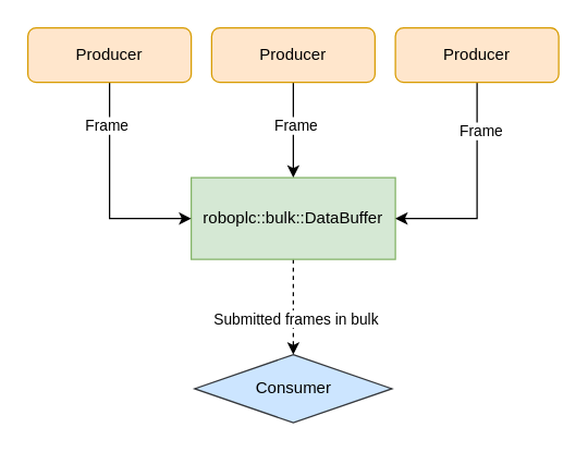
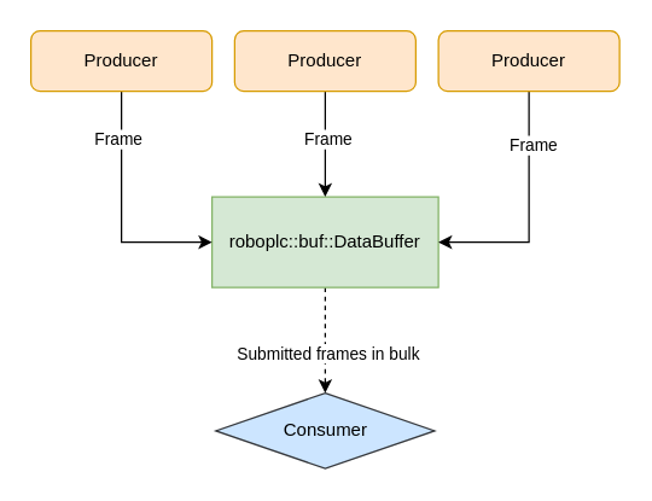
  <mxCell id="0" />
  <mxCell id="1" parent="0" />
  <mxCell id="2" style="edgeStyle=orthogonalEdgeStyle;rounded=0;orthogonalLoop=1;jettySize=auto;html=1;exitX=0.5;exitY=1;exitDx=0;exitDy=0;dashed=1;" edge="1" parent="1" source="4" target="14"><mxGeometry relative="1" as="geometry" /></mxCell>
  <mxCell id="3" value="Submitted frames in bulk" style="edgeLabel;html=1;align=center;verticalAlign=middle;resizable=0;points=[];" vertex="1" connectable="0" parent="2"><mxGeometry x="0.24" y="1" relative="1" as="geometry"><mxPoint as="offset" /></mxGeometry></mxCell>
- <mxCell id="4" value="roboplc::bulk::DataBuffer" style="rounded=0;whiteSpace=wrap;html=1;fillColor=#d5e8d4;strokeColor=#82b366;" vertex="1" parent="1"><mxGeometry x="140" y="130" width="150" height="60" as="geometry" /></mxCell>
+ <mxCell id="4" value="roboplc::buf::DataBuffer" style="rounded=0;whiteSpace=wrap;html=1;fillColor=#d5e8d4;strokeColor=#82b366;" vertex="1" parent="1"><mxGeometry x="140" y="130" width="150" height="60" as="geometry" /></mxCell>
  <mxCell id="5" style="edgeStyle=orthogonalEdgeStyle;rounded=0;orthogonalLoop=1;jettySize=auto;html=1;" edge="1" parent="1" source="7" target="4"><mxGeometry relative="1" as="geometry" /></mxCell>
  <mxCell id="6" value="Frame" style="edgeLabel;html=1;align=center;verticalAlign=middle;resizable=0;points=[];" vertex="1" connectable="0" parent="5"><mxGeometry x="-0.114" y="1" relative="1" as="geometry"><mxPoint as="offset" /></mxGeometry></mxCell>
  <mxCell id="7" value="Producer" style="rounded=1;whiteSpace=wrap;html=1;fillColor=#ffe6cc;strokeColor=#d79b00;" vertex="1" parent="1"><mxGeometry x="155" y="20" width="120" height="40" as="geometry" /></mxCell>
  <mxCell id="8" style="edgeStyle=orthogonalEdgeStyle;rounded=0;orthogonalLoop=1;jettySize=auto;html=1;exitX=0.5;exitY=1;exitDx=0;exitDy=0;entryX=1;entryY=0.5;entryDx=0;entryDy=0;" edge="1" parent="1" source="10" target="4"><mxGeometry relative="1" as="geometry" /></mxCell>
  <mxCell id="9" value="Frame" style="edgeLabel;html=1;align=center;verticalAlign=middle;resizable=0;points=[];" vertex="1" connectable="0" parent="8"><mxGeometry x="-0.562" y="2" relative="1" as="geometry"><mxPoint as="offset" /></mxGeometry></mxCell>
  <mxCell id="10" value="Producer" style="rounded=1;whiteSpace=wrap;html=1;fillColor=#ffe6cc;strokeColor=#d79b00;" vertex="1" parent="1"><mxGeometry x="290" y="20" width="120" height="40" as="geometry" /></mxCell>
  <mxCell id="11" style="edgeStyle=orthogonalEdgeStyle;rounded=0;orthogonalLoop=1;jettySize=auto;html=1;exitX=0.5;exitY=1;exitDx=0;exitDy=0;entryX=0;entryY=0.5;entryDx=0;entryDy=0;" edge="1" parent="1" source="13" target="4"><mxGeometry relative="1" as="geometry" /></mxCell>
  <mxCell id="12" value="Frame" style="edgeLabel;html=1;align=center;verticalAlign=middle;resizable=0;points=[];" vertex="1" connectable="0" parent="11"><mxGeometry x="-0.613" y="-3" relative="1" as="geometry"><mxPoint as="offset" /></mxGeometry></mxCell>
  <mxCell id="13" value="Producer" style="rounded=1;whiteSpace=wrap;html=1;fillColor=#ffe6cc;strokeColor=#d79b00;" vertex="1" parent="1"><mxGeometry x="20" y="20" width="120" height="40" as="geometry" /></mxCell>
  <mxCell id="14" value="Consumer" style="rhombus;whiteSpace=wrap;html=1;fillColor=#cce5ff;strokeColor=#36393d;" vertex="1" parent="1"><mxGeometry x="142.5" y="260" width="145" height="50" as="geometry" /></mxCell>
